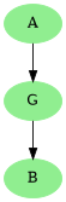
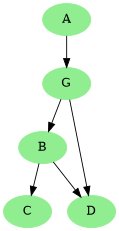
  digraph {
    node [color=lightgreen shape=ellipse style=filled]
    n1 [label=A]
    n2 [label=G]
    n3 [label=B]
+   n4 [label=C]
+   n5 [label=D]
    n1 -> n2
    n2 -> n3
+   n2 -> n5
+   n3 -> n4
+   n3 -> n5
  }
